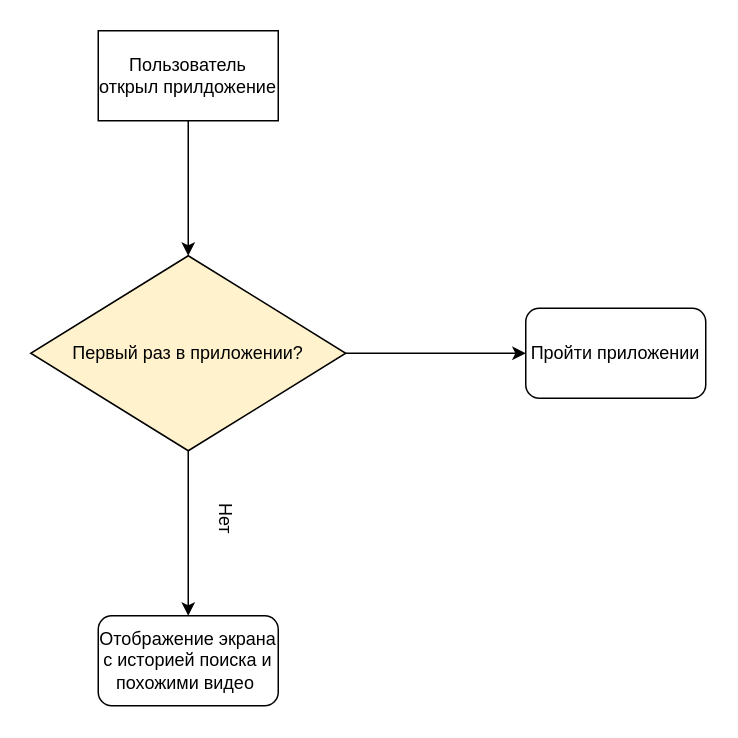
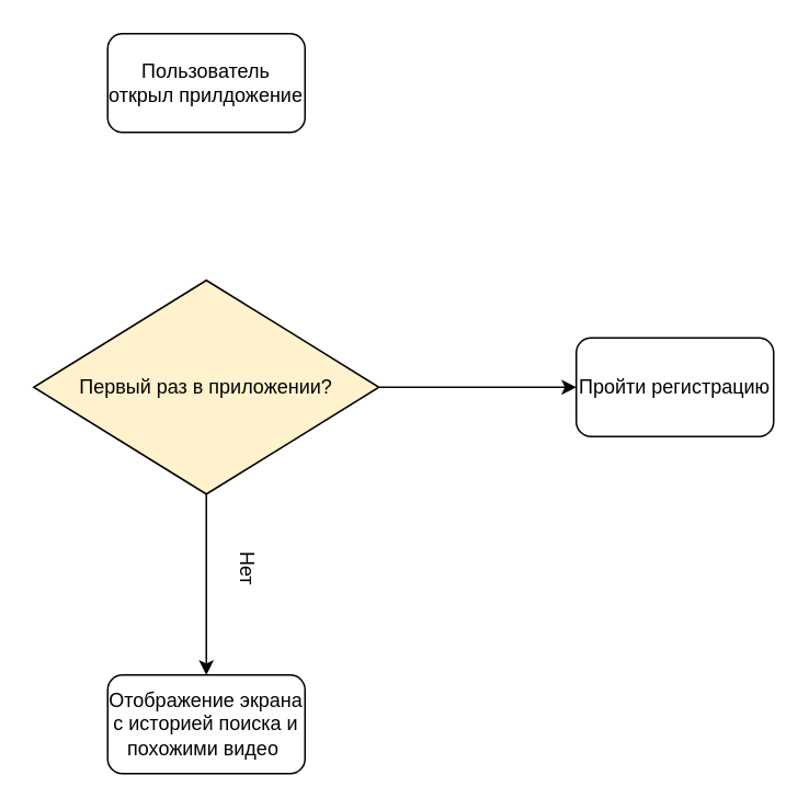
  <mxCell id="0" />
  <mxCell id="1" parent="0" />
- <mxCell id="2" value="Пользователь открыл прилдожение" style="whiteSpace=wrap;html=1;rounded=0;" vertex="1" parent="1"><mxGeometry x="65" y="20" width="120" height="60" as="geometry" /></mxCell>
+ <mxCell id="2" value="Пользователь открыл прилдожение" style="rounded=1;whiteSpace=wrap;html=1;" vertex="1" parent="1"><mxGeometry x="65" y="20" width="120" height="60" as="geometry" /></mxCell>
  <mxCell id="3" style="edgeStyle=orthogonalEdgeStyle;rounded=0;orthogonalLoop=1;jettySize=auto;html=1;exitX=1;exitY=0.5;exitDx=0;exitDy=0;" edge="1" parent="1" source="5"><mxGeometry relative="1" as="geometry"><mxPoint x="350" y="235" as="targetPoint" /></mxGeometry></mxCell>
  <mxCell id="4" style="edgeStyle=orthogonalEdgeStyle;rounded=0;orthogonalLoop=1;jettySize=auto;html=1;exitX=0.5;exitY=1;exitDx=0;exitDy=0;entryX=0.5;entryY=0;entryDx=0;entryDy=0;" edge="1" parent="1" source="5" target="8"><mxGeometry relative="1" as="geometry" /></mxCell>
  <mxCell id="5" value="Первый раз в приложении?" style="rhombus;whiteSpace=wrap;html=1;fillColor=#fff2cc;" vertex="1" parent="1"><mxGeometry x="20" y="170" width="210" height="130" as="geometry" /></mxCell>
- <mxCell id="6" value="" style="endArrow=classic;html=1;rounded=0;exitX=0.5;exitY=1;exitDx=0;exitDy=0;entryX=0.5;entryY=0;entryDx=0;entryDy=0;" edge="1" parent="1" source="2" target="5"><mxGeometry width="50" height="50" relative="1" as="geometry"><mxPoint x="320" y="360" as="sourcePoint" /><mxPoint x="370" y="310" as="targetPoint" /></mxGeometry></mxCell>
- <mxCell id="7" value="Пройти приложении" style="rounded=1;whiteSpace=wrap;html=1;" vertex="1" parent="1"><mxGeometry x="350" y="205" width="120" height="60" as="geometry" /></mxCell>
+ <mxCell id="7" value="Пройти регистрацию" style="rounded=1;whiteSpace=wrap;html=1;" vertex="1" parent="1"><mxGeometry x="350" y="205" width="120" height="60" as="geometry" /></mxCell>
  <mxCell id="8" value="Отображение экрана с историей поиска и похожими видео&amp;nbsp;" style="rounded=1;whiteSpace=wrap;html=1;" vertex="1" parent="1"><mxGeometry x="65" y="410" width="120" height="60" as="geometry" /></mxCell>
  <mxCell id="9" value="Нет" style="text;html=1;align=center;verticalAlign=middle;resizable=0;points=[];autosize=1;strokeColor=none;fillColor=none;rotation=90;" vertex="1" parent="1"><mxGeometry x="130" y="330" width="40" height="30" as="geometry" /></mxCell>
